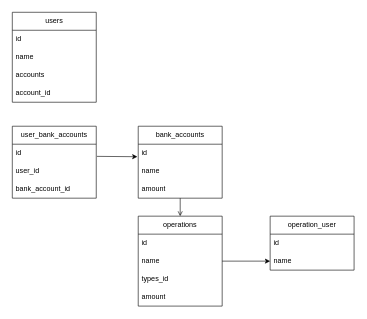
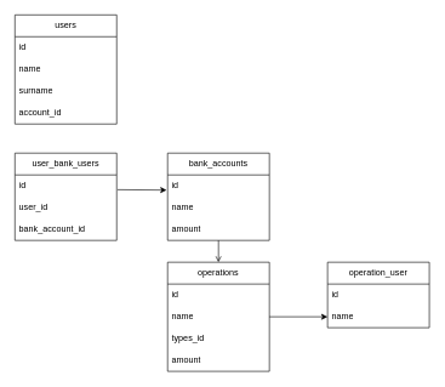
  <mxCell id="0" />
  <mxCell id="1" parent="0" />
  <mxCell id="2" value="users" style="swimlane;fontStyle=0;childLayout=stackLayout;horizontal=1;startSize=30;horizontalStack=0;resizeParent=1;resizeParentMax=0;resizeLast=0;collapsible=1;marginBottom=0;whiteSpace=wrap;html=1;" parent="1" vertex="1"><mxGeometry x="20" y="20" width="140" height="150" as="geometry"><mxRectangle x="40" y="40" width="60" height="30" as="alternateBounds" /></mxGeometry></mxCell>
  <mxCell id="3" value="id" style="text;strokeColor=none;fillColor=none;align=left;verticalAlign=middle;spacingLeft=4;spacingRight=4;overflow=hidden;points=[[0,0.5],[1,0.5]];portConstraint=eastwest;rotatable=0;whiteSpace=wrap;html=1;" parent="2" vertex="1"><mxGeometry y="30" width="140" height="30" as="geometry" /></mxCell>
  <mxCell id="4" value="name" style="text;strokeColor=none;fillColor=none;align=left;verticalAlign=middle;spacingLeft=4;spacingRight=4;overflow=hidden;points=[[0,0.5],[1,0.5]];portConstraint=eastwest;rotatable=0;whiteSpace=wrap;html=1;" parent="2" vertex="1"><mxGeometry y="60" width="140" height="30" as="geometry" /></mxCell>
- <mxCell id="5" value="accounts" style="text;strokeColor=none;fillColor=none;align=left;verticalAlign=middle;spacingLeft=4;spacingRight=4;overflow=hidden;points=[[0,0.5],[1,0.5]];portConstraint=eastwest;rotatable=0;whiteSpace=wrap;html=1;" parent="2" vertex="1"><mxGeometry y="90" width="140" height="30" as="geometry" /></mxCell>
+ <mxCell id="5" value="surname" style="text;strokeColor=none;fillColor=none;align=left;verticalAlign=middle;spacingLeft=4;spacingRight=4;overflow=hidden;points=[[0,0.5],[1,0.5]];portConstraint=eastwest;rotatable=0;whiteSpace=wrap;html=1;" parent="2" vertex="1"><mxGeometry y="90" width="140" height="30" as="geometry" /></mxCell>
  <mxCell id="6" value="account_id" style="text;strokeColor=none;fillColor=none;align=left;verticalAlign=middle;spacingLeft=4;spacingRight=4;overflow=hidden;points=[[0,0.5],[1,0.5]];portConstraint=eastwest;rotatable=0;whiteSpace=wrap;html=1;" parent="2" vertex="1"><mxGeometry y="120" width="140" height="30" as="geometry" /></mxCell>
  <mxCell id="7" style="edgeStyle=none;rounded=0;html=1;entryX=0;entryY=0.5;entryDx=0;entryDy=0;strokeColor=default;startArrow=none;startFill=0;endArrow=classic;endFill=1;" parent="1" source="8" target="15" edge="1"><mxGeometry relative="1" as="geometry" /></mxCell>
  <mxCell id="8" value="operations" style="swimlane;fontStyle=0;childLayout=stackLayout;horizontal=1;startSize=30;horizontalStack=0;resizeParent=1;resizeParentMax=0;resizeLast=0;collapsible=1;marginBottom=0;whiteSpace=wrap;html=1;" parent="1" vertex="1"><mxGeometry x="230" y="360" width="140" height="150" as="geometry"><mxRectangle x="40" y="40" width="60" height="30" as="alternateBounds" /></mxGeometry></mxCell>
  <mxCell id="9" value="id" style="text;strokeColor=none;fillColor=none;align=left;verticalAlign=middle;spacingLeft=4;spacingRight=4;overflow=hidden;points=[[0,0.5],[1,0.5]];portConstraint=eastwest;rotatable=0;whiteSpace=wrap;html=1;" parent="8" vertex="1"><mxGeometry y="30" width="140" height="30" as="geometry" /></mxCell>
  <mxCell id="10" value="name" style="text;strokeColor=none;fillColor=none;align=left;verticalAlign=middle;spacingLeft=4;spacingRight=4;overflow=hidden;points=[[0,0.5],[1,0.5]];portConstraint=eastwest;rotatable=0;whiteSpace=wrap;html=1;" parent="8" vertex="1"><mxGeometry y="60" width="140" height="30" as="geometry" /></mxCell>
  <mxCell id="11" value="types_id" style="text;strokeColor=none;fillColor=none;align=left;verticalAlign=middle;spacingLeft=4;spacingRight=4;overflow=hidden;points=[[0,0.5],[1,0.5]];portConstraint=eastwest;rotatable=0;whiteSpace=wrap;html=1;" parent="8" vertex="1"><mxGeometry y="90" width="140" height="30" as="geometry" /></mxCell>
  <mxCell id="12" value="amount" style="text;strokeColor=none;fillColor=none;align=left;verticalAlign=middle;spacingLeft=4;spacingRight=4;overflow=hidden;points=[[0,0.5],[1,0.5]];portConstraint=eastwest;rotatable=0;whiteSpace=wrap;html=1;" parent="8" vertex="1"><mxGeometry y="120" width="140" height="30" as="geometry" /></mxCell>
  <mxCell id="13" value="operation_user" style="swimlane;fontStyle=0;childLayout=stackLayout;horizontal=1;startSize=30;horizontalStack=0;resizeParent=1;resizeParentMax=0;resizeLast=0;collapsible=1;marginBottom=0;whiteSpace=wrap;html=1;" parent="1" vertex="1"><mxGeometry x="450" y="360" width="140" height="90" as="geometry"><mxRectangle x="40" y="40" width="60" height="30" as="alternateBounds" /></mxGeometry></mxCell>
  <mxCell id="14" value="id" style="text;strokeColor=none;fillColor=none;align=left;verticalAlign=middle;spacingLeft=4;spacingRight=4;overflow=hidden;points=[[0,0.5],[1,0.5]];portConstraint=eastwest;rotatable=0;whiteSpace=wrap;html=1;" parent="13" vertex="1"><mxGeometry y="30" width="140" height="30" as="geometry" /></mxCell>
  <mxCell id="15" value="name" style="text;strokeColor=none;fillColor=none;align=left;verticalAlign=middle;spacingLeft=4;spacingRight=4;overflow=hidden;points=[[0,0.5],[1,0.5]];portConstraint=eastwest;rotatable=0;whiteSpace=wrap;html=1;" parent="13" vertex="1"><mxGeometry y="60" width="140" height="30" as="geometry" /></mxCell>
  <mxCell id="16" style="edgeStyle=none;rounded=0;html=1;entryX=0.5;entryY=0;entryDx=0;entryDy=0;strokeColor=default;startArrow=none;startFill=0;endArrow=open;endFill=1;" parent="1" source="17" target="8" edge="1"><mxGeometry relative="1" as="geometry" /></mxCell>
  <mxCell id="17" value="bank_accounts" style="swimlane;fontStyle=0;childLayout=stackLayout;horizontal=1;startSize=30;horizontalStack=0;resizeParent=1;resizeParentMax=0;resizeLast=0;collapsible=1;marginBottom=0;whiteSpace=wrap;html=1;" parent="1" vertex="1"><mxGeometry x="230" y="210" width="140" height="120" as="geometry"><mxRectangle x="40" y="40" width="60" height="30" as="alternateBounds" /></mxGeometry></mxCell>
  <mxCell id="18" value="id" style="text;strokeColor=none;fillColor=none;align=left;verticalAlign=middle;spacingLeft=4;spacingRight=4;overflow=hidden;points=[[0,0.5],[1,0.5]];portConstraint=eastwest;rotatable=0;whiteSpace=wrap;html=1;" parent="17" vertex="1"><mxGeometry y="30" width="140" height="30" as="geometry" /></mxCell>
  <mxCell id="19" value="name" style="text;strokeColor=none;fillColor=none;align=left;verticalAlign=middle;spacingLeft=4;spacingRight=4;overflow=hidden;points=[[0,0.5],[1,0.5]];portConstraint=eastwest;rotatable=0;whiteSpace=wrap;html=1;" parent="17" vertex="1"><mxGeometry y="60" width="140" height="30" as="geometry" /></mxCell>
  <mxCell id="20" value="amount" style="text;strokeColor=none;fillColor=none;align=left;verticalAlign=middle;spacingLeft=4;spacingRight=4;overflow=hidden;points=[[0,0.5],[1,0.5]];portConstraint=eastwest;rotatable=0;whiteSpace=wrap;html=1;" parent="17" vertex="1"><mxGeometry y="90" width="140" height="30" as="geometry" /></mxCell>
  <mxCell id="21" style="edgeStyle=none;rounded=0;html=1;entryX=-0.01;entryY=0.695;entryDx=0;entryDy=0;entryPerimeter=0;strokeColor=default;startArrow=none;startFill=0;endArrow=classic;endFill=1;exitX=1.008;exitY=0.676;exitDx=0;exitDy=0;exitPerimeter=0;" parent="1" source="23" target="18" edge="1"><mxGeometry relative="1" as="geometry" /></mxCell>
- <mxCell id="22" value="user_bank_accounts" style="swimlane;fontStyle=0;childLayout=stackLayout;horizontal=1;startSize=30;horizontalStack=0;resizeParent=1;resizeParentMax=0;resizeLast=0;collapsible=1;marginBottom=0;whiteSpace=wrap;html=1;" parent="1" vertex="1"><mxGeometry x="20" y="210" width="140" height="120" as="geometry"><mxRectangle x="40" y="40" width="60" height="30" as="alternateBounds" /></mxGeometry></mxCell>
+ <mxCell id="22" value="user_bank_users" style="swimlane;fontStyle=0;childLayout=stackLayout;horizontal=1;startSize=30;horizontalStack=0;resizeParent=1;resizeParentMax=0;resizeLast=0;collapsible=1;marginBottom=0;whiteSpace=wrap;html=1;" parent="1" vertex="1"><mxGeometry x="20" y="210" width="140" height="120" as="geometry"><mxRectangle x="40" y="40" width="60" height="30" as="alternateBounds" /></mxGeometry></mxCell>
  <mxCell id="23" value="id" style="text;strokeColor=none;fillColor=none;align=left;verticalAlign=middle;spacingLeft=4;spacingRight=4;overflow=hidden;points=[[0,0.5],[1,0.5]];portConstraint=eastwest;rotatable=0;whiteSpace=wrap;html=1;" parent="22" vertex="1"><mxGeometry y="30" width="140" height="30" as="geometry" /></mxCell>
  <mxCell id="24" value="user_id" style="text;strokeColor=none;fillColor=none;align=left;verticalAlign=middle;spacingLeft=4;spacingRight=4;overflow=hidden;points=[[0,0.5],[1,0.5]];portConstraint=eastwest;rotatable=0;whiteSpace=wrap;html=1;" parent="22" vertex="1"><mxGeometry y="60" width="140" height="30" as="geometry" /></mxCell>
  <mxCell id="25" value="bank_account_id" style="text;strokeColor=none;fillColor=none;align=left;verticalAlign=middle;spacingLeft=4;spacingRight=4;overflow=hidden;points=[[0,0.5],[1,0.5]];portConstraint=eastwest;rotatable=0;whiteSpace=wrap;html=1;" parent="22" vertex="1"><mxGeometry y="90" width="140" height="30" as="geometry" /></mxCell>
